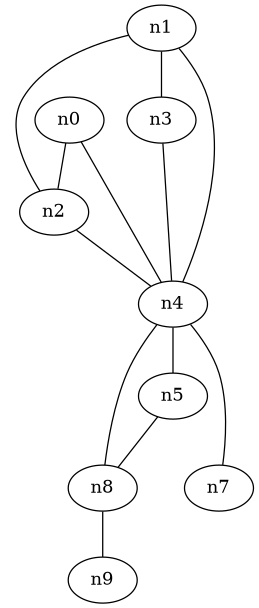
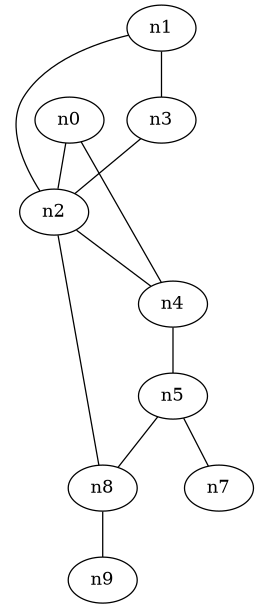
  graph {
    fontname="DejaVu Serif"
    node [fontname="DejaVu Serif"]
    edge [fontname="DejaVu Serif"]
    n0
    n2
    n4
    n1
    n3
    n5
    n7
    n8
    n9
    n0 -- n2
    n0 -- n4
    n2 -- n4
    n4 -- n5
-   n4 -- n7
-   n4 -- n8
+   n5 -- n7
+   n2 -- n8
    n1 -- n2
-   n1 -- n4
    n1 -- n3
-   n3 -- n4
+   n3 -- n2
    n5 -- n8
    n8 -- n9
  }
